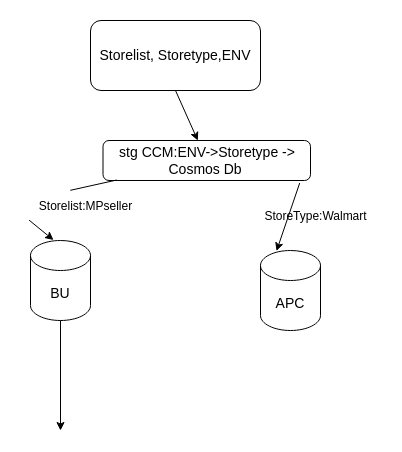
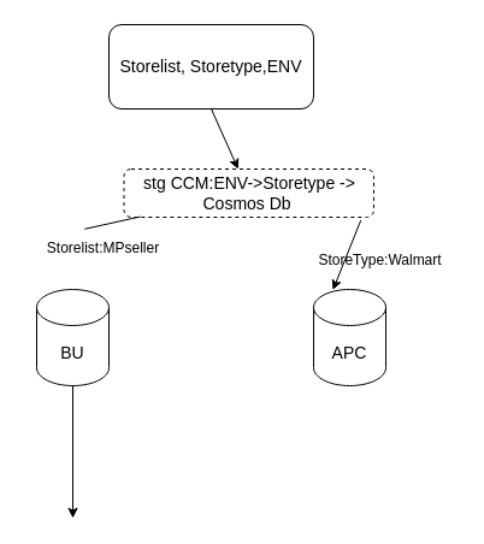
  <mxCell id="0" />
  <mxCell id="1" parent="0" />
  <mxCell id="2" value="&lt;font style=&quot;font-size: 14px;&quot;&gt;Storelist, Storetype,ENV&lt;/font&gt;" style="whiteSpace=wrap;html=1;rounded=1;" parent="1" vertex="1"><mxGeometry x="90" y="20" width="170" height="70" as="geometry" /></mxCell>
  <mxCell id="3" value="BU" style="shape=cylinder3;whiteSpace=wrap;html=1;boundedLbl=1;backgroundOutline=1;size=15;fontSize=14;" vertex="1" parent="1"><mxGeometry x="30" y="240" width="60" height="80" as="geometry" /></mxCell>
- <mxCell id="4" value="APC" style="shape=cylinder3;whiteSpace=wrap;html=1;boundedLbl=1;backgroundOutline=1;size=15;fontSize=14;" vertex="1" parent="1"><mxGeometry x="260" y="250" width="60" height="80" as="geometry" /></mxCell>
- <mxCell id="5" value="stg CCM:ENV-&amp;gt;Storetype -&amp;gt; Cosmos Db&amp;nbsp;" style="rounded=1;whiteSpace=wrap;html=1;fontSize=14;" vertex="1" parent="1"><mxGeometry x="102.5" y="140" width="207.5" height="40" as="geometry" /></mxCell>
- <mxCell id="6" value="" style="endArrow=classic;html=1;rounded=0;fontSize=14;exitX=0.066;exitY=0.988;exitDx=0;exitDy=0;exitPerimeter=0;entryX=0.383;entryY=-0.006;entryDx=0;entryDy=0;entryPerimeter=0;startArrow=none;" edge="1" parent="1" source="9" target="3"><mxGeometry width="50" height="50" relative="1" as="geometry"><mxPoint x="102.5" y="250" as="sourcePoint" /><mxPoint x="50" y="180" as="targetPoint" /></mxGeometry></mxCell>
+ <mxCell id="4" value="APC" style="shape=cylinder3;whiteSpace=wrap;html=1;boundedLbl=1;backgroundOutline=1;size=15;fontSize=14;" vertex="1" parent="1"><mxGeometry x="260" y="240" width="60" height="80" as="geometry" /></mxCell>
+ <mxCell id="5" value="stg CCM:ENV-&amp;gt;Storetype -&amp;gt; Cosmos Db&amp;nbsp;" style="rounded=1;whiteSpace=wrap;html=1;fontSize=14;dashed=1;" vertex="1" parent="1"><mxGeometry x="102.5" y="140" width="207.5" height="40" as="geometry" /></mxCell>
  <mxCell id="7" value="" style="endArrow=classic;html=1;rounded=0;fontSize=14;exitX=0.948;exitY=1.063;exitDx=0;exitDy=0;exitPerimeter=0;entryX=0.267;entryY=0.006;entryDx=0;entryDy=0;entryPerimeter=0;" edge="1" parent="1" source="5" target="4"><mxGeometry width="50" height="50" relative="1" as="geometry"><mxPoint x="260" y="189.52" as="sourcePoint" /><mxPoint x="210.91" y="249.52" as="targetPoint" /></mxGeometry></mxCell>
  <mxCell id="8" value="" style="endArrow=classic;html=1;rounded=0;fontSize=14;exitX=0.5;exitY=1;exitDx=0;exitDy=0;" edge="1" parent="1" source="2" target="5"><mxGeometry width="50" height="50" relative="1" as="geometry"><mxPoint x="170" y="130" as="sourcePoint" /><mxPoint x="150" y="110" as="targetPoint" /></mxGeometry></mxCell>
  <mxCell id="9" value="&lt;font style=&quot;font-size: 12px;&quot;&gt;Storelist:MPseller&lt;/font&gt;" style="text;html=1;align=center;verticalAlign=middle;resizable=0;points=[];autosize=1;strokeColor=none;fillColor=none;fontSize=14;" vertex="1" parent="1"><mxGeometry x="20" y="190" width="130" height="30" as="geometry" /></mxCell>
  <mxCell id="10" value="" style="endArrow=none;html=1;rounded=0;fontSize=14;exitX=0.066;exitY=0.988;exitDx=0;exitDy=0;exitPerimeter=0;entryX=0.383;entryY=-0.006;entryDx=0;entryDy=0;entryPerimeter=0;" edge="1" parent="1" source="5" target="9"><mxGeometry width="50" height="50" relative="1" as="geometry"><mxPoint x="112.07" y="179.52" as="sourcePoint" /><mxPoint x="62.98" y="239.52" as="targetPoint" /></mxGeometry></mxCell>
  <mxCell id="11" value="&lt;font style=&quot;font-size: 12px;&quot;&gt;StoreType:Walmart&lt;/font&gt;" style="text;html=1;align=center;verticalAlign=middle;resizable=0;points=[];autosize=1;strokeColor=none;fillColor=none;fontSize=14;" vertex="1" parent="1"><mxGeometry x="250" y="200" width="130" height="30" as="geometry" /></mxCell>
  <mxCell id="12" value="" style="endArrow=classic;html=1;rounded=0;fontSize=12;" edge="1" parent="1" source="3"><mxGeometry width="50" height="50" relative="1" as="geometry"><mxPoint x="320" y="370" as="sourcePoint" /><mxPoint x="60" y="430" as="targetPoint" /></mxGeometry></mxCell>
